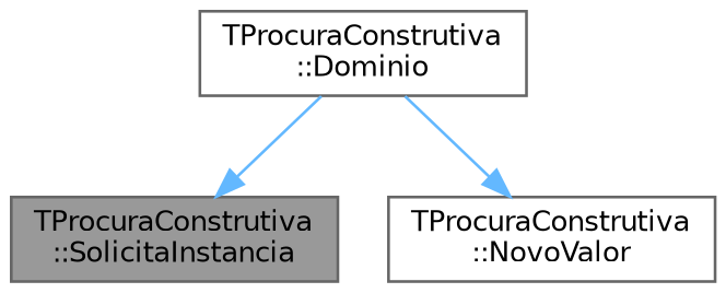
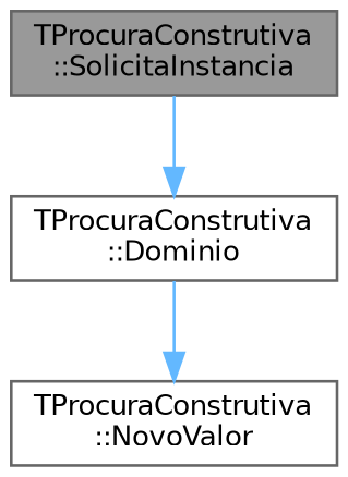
  digraph {
    rankdir=TB
    node [color=grey40 fillcolor=white fontname=Helvetica fontsize=10 shape=box style=filled]
    edge [color=steelblue1 fontname=Helvetica fontsize=10 labelfontname=Helvetica labelfontsize=10 style=solid]
    n1 [color=gray40 fillcolor=grey60 fontcolor=black height=0.2 label="TProcuraConstrutiva\l::SolicitaInstancia" width=0.4]
    n2 [height=0.2 label="TProcuraConstrutiva\l::Dominio" width=0.4]
    n3 [height=0.2 label="TProcuraConstrutiva\l::NovoValor" width=0.4]
-   n2 -> n1
+   n1 -> n2
    n2 -> n3
  }
